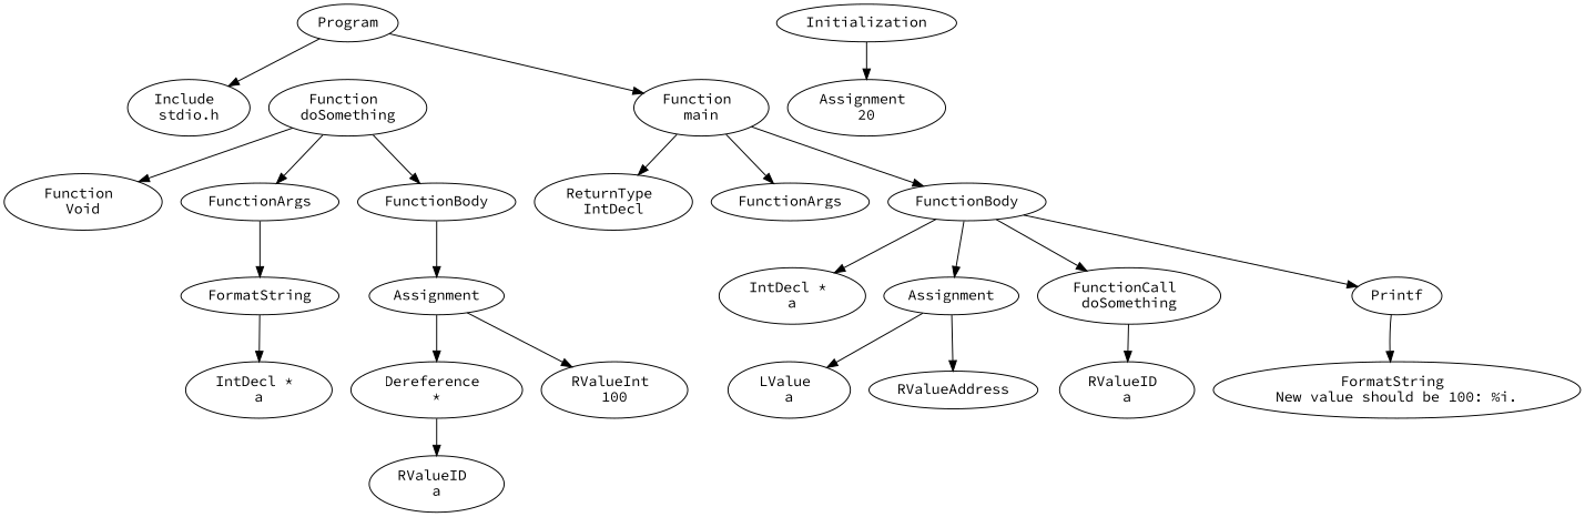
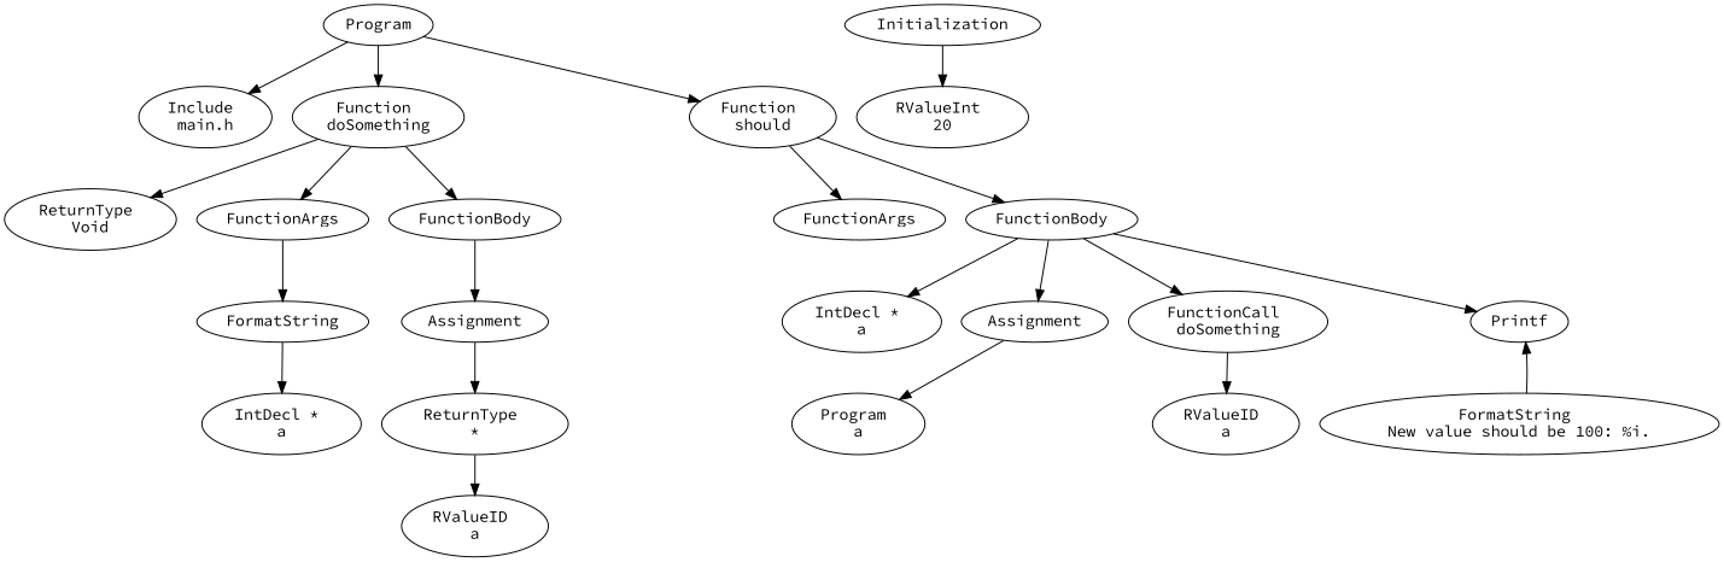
  digraph {
    fontname="Source Code Pro"
    node [fontname="Source Code Pro"]
    edge [fontname="Source Code Pro"]
    n1 [label=Program]
-   n2 [label="Include \nstdio.h"]
+   n2 [label="Include \nmain.h"]
    n3 [label="Function \ndoSomething"]
-   n4 [label="Function \nmain"]
-   n5 [label="Function \nVoid"]
+   n4 [label="Function \nshould"]
+   n5 [label="ReturnType \nVoid"]
    n6 [label=FunctionArgs]
    n7 [label=FunctionBody]
-   n8 [label="ReturnType \nIntDecl"]
    n9 [label=FunctionArgs]
    n10 [label=FunctionBody]
    n11 [label=FormatString]
    n12 [label=Assignment]
    n13 [label="IntDecl * \na"]
-   n14 [label="Dereference \n*"]
-   n15 [label="RValueInt \n100"]
+   n14 [label="ReturnType \n*"]
    n16 [label="RValueID \na"]
    n17 [label="IntDecl * \na"]
    n18 [label=Assignment]
    n19 [label="FunctionCall \ndoSomething"]
    n20 [label=Printf]
-   n21 [label="LValue \na"]
-   n22 [label=RValueAddress]
+   n21 [label="Program \na"]
    n23 [label="RValueID \na"]
    n24 [label="FormatString \nNew value should be 100: %i.\n"]
    n25 [label=Initialization]
-   n26 [label="Assignment \n20"]
+   n26 [label="RValueInt \n20"]
    n1 -> n2
+   n1 -> n3
    n1 -> n4
    n3 -> n5
    n3 -> n6
    n3 -> n7
-   n4 -> n8
    n4 -> n9
    n4 -> n10
    n6 -> n11
    n7 -> n12
    n10 -> n17
    n10 -> n18
    n10 -> n19
    n10 -> n20
    n11 -> n13
    n12 -> n14
-   n12 -> n15
    n14 -> n16
    n18 -> n21
-   n18 -> n22
    n19 -> n23
-   n20 -> n24
+   n24 -> n20
    n25 -> n26
  }
